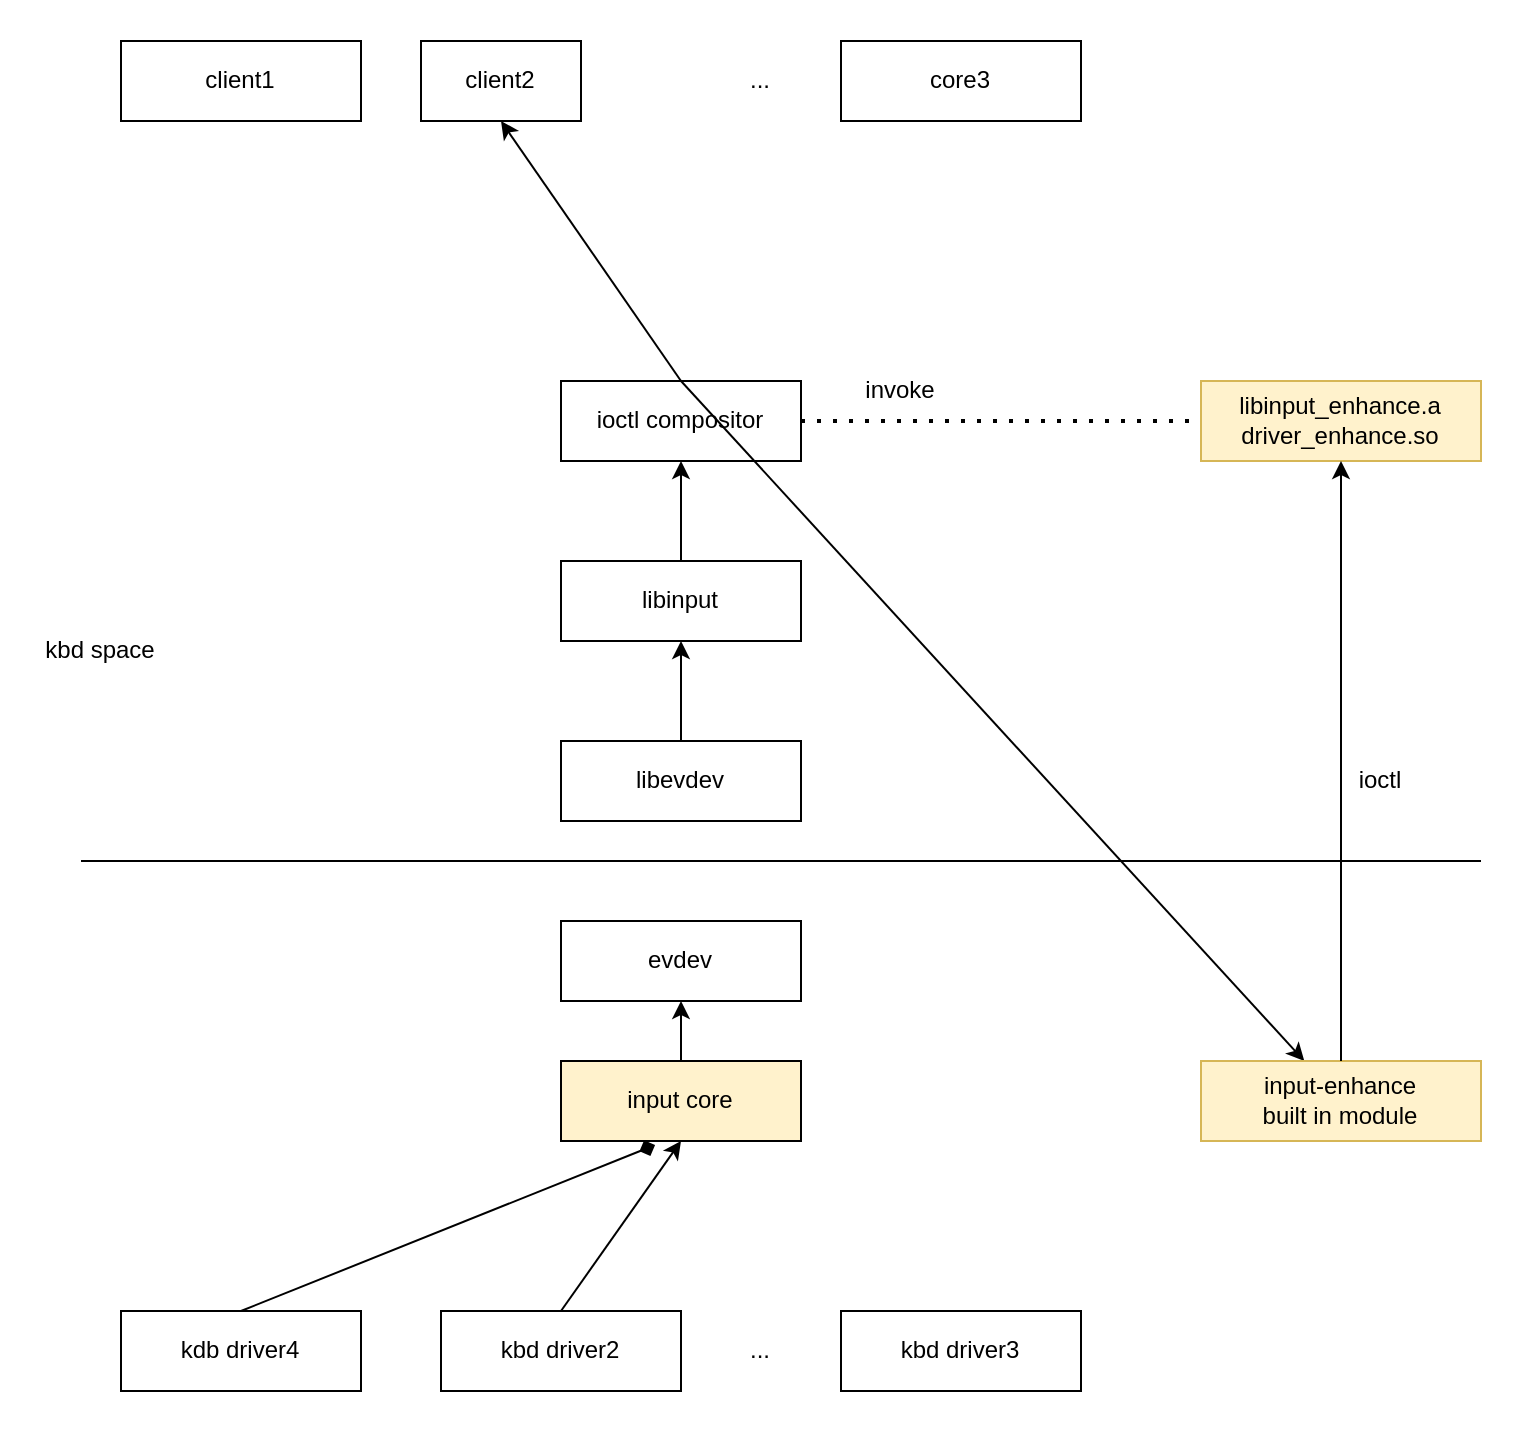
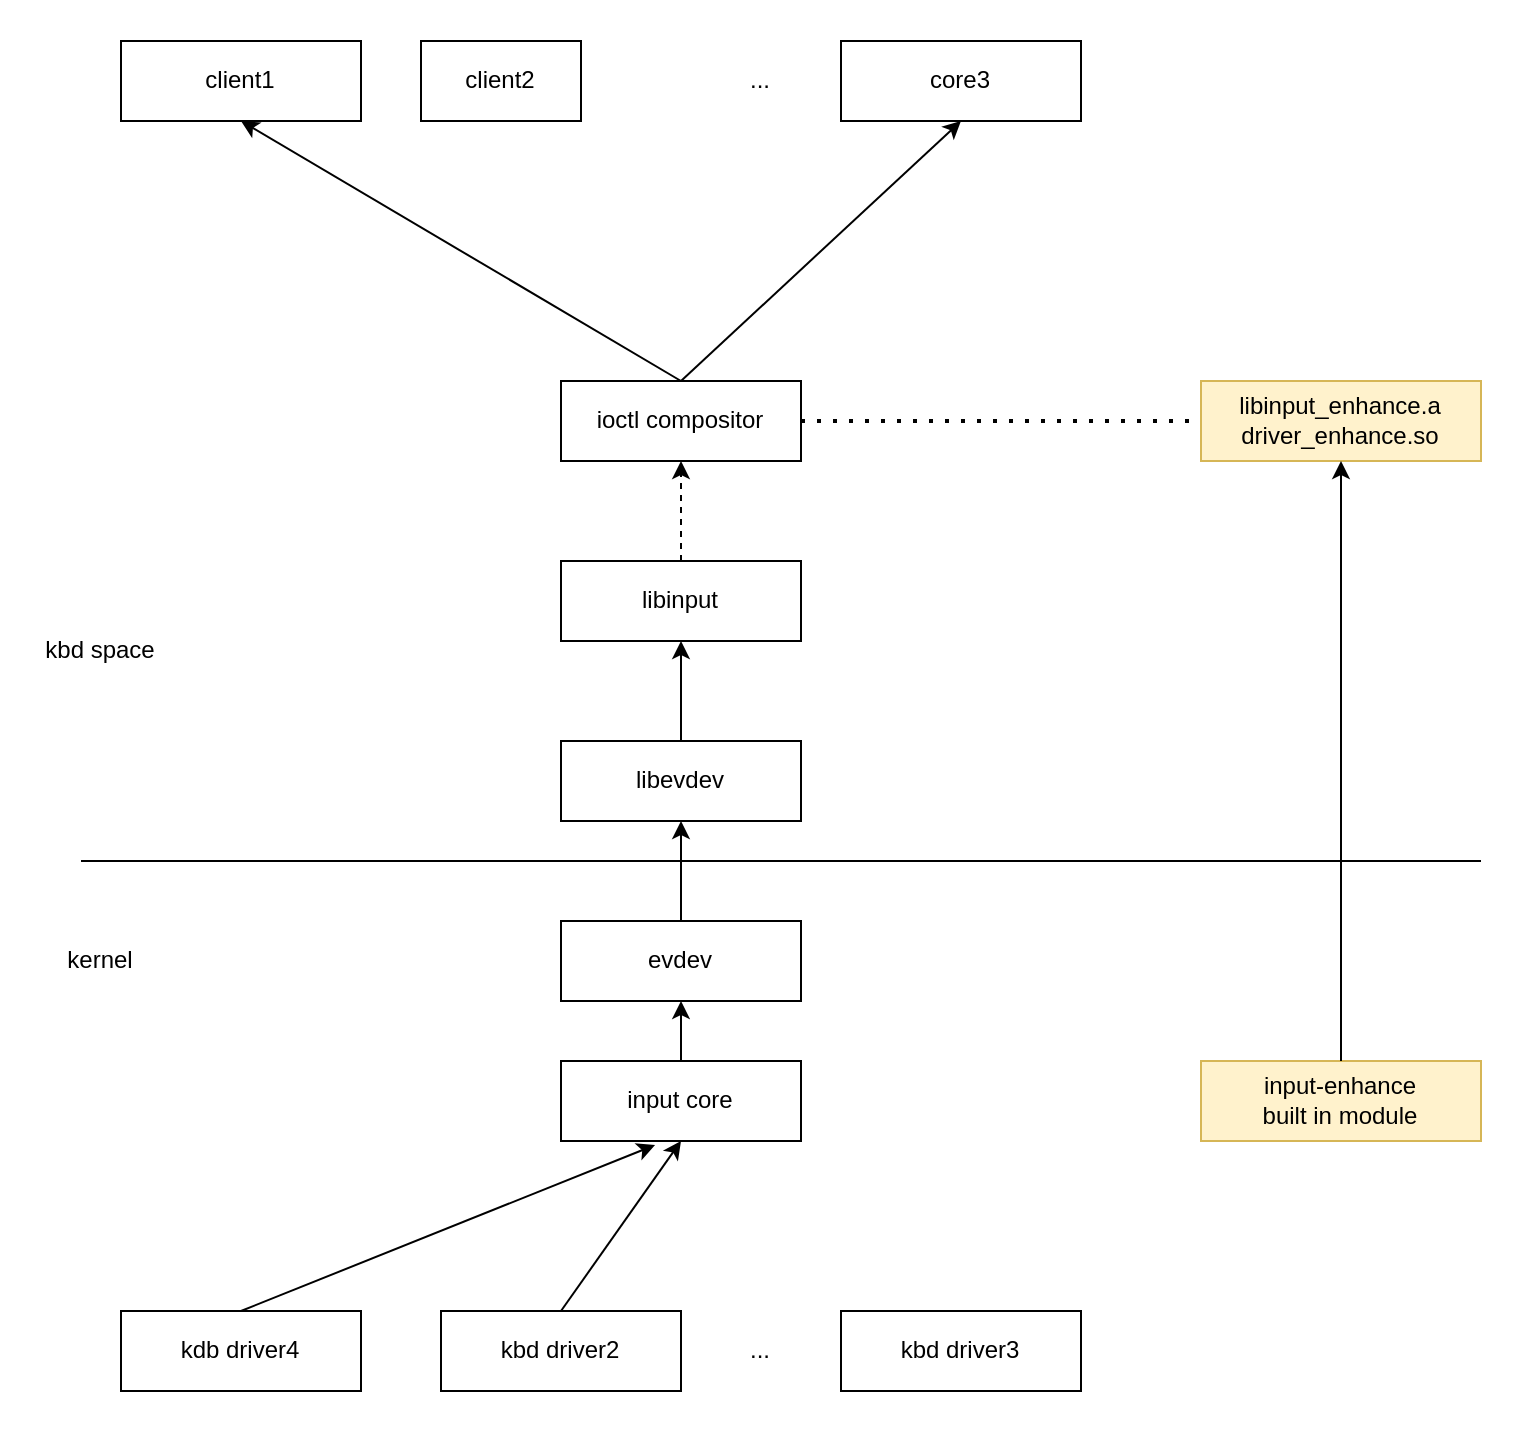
  <mxCell id="0" />
  <mxCell id="1" parent="0" />
  <mxCell id="2" value="" style="endArrow=none;html=1;rounded=0;" parent="1" edge="1"><mxGeometry width="50" height="50" relative="1" as="geometry"><mxPoint x="40" y="430" as="sourcePoint" /><mxPoint x="740" y="430" as="targetPoint" /></mxGeometry></mxCell>
  <mxCell id="3" value="kbd space" style="text;html=1;strokeColor=none;fillColor=none;align=center;verticalAlign=middle;whiteSpace=wrap;rounded=0;" parent="1" vertex="1"><mxGeometry x="20" y="310" width="60" height="30" as="geometry" /></mxCell>
+ <mxCell id="4" value="kernel" style="text;html=1;strokeColor=none;fillColor=none;align=center;verticalAlign=middle;whiteSpace=wrap;rounded=0;" parent="1" vertex="1"><mxGeometry x="20" y="465" width="60" height="30" as="geometry" /></mxCell>
  <mxCell id="5" value="evdev" style="rounded=0;whiteSpace=wrap;html=1;" parent="1" vertex="1"><mxGeometry x="280" y="460" width="120" height="40" as="geometry" /></mxCell>
  <mxCell id="6" value="libevdev" style="rounded=0;whiteSpace=wrap;html=1;" parent="1" vertex="1"><mxGeometry x="280" y="370" width="120" height="40" as="geometry" /></mxCell>
  <mxCell id="7" value="libinput" style="rounded=0;whiteSpace=wrap;html=1;" parent="1" vertex="1"><mxGeometry x="280" y="280" width="120" height="40" as="geometry" /></mxCell>
  <mxCell id="8" value="ioctl compositor" style="rounded=0;whiteSpace=wrap;html=1;" parent="1" vertex="1"><mxGeometry x="280" y="190" width="120" height="40" as="geometry" /></mxCell>
+ <mxCell id="9" value="" style="endArrow=classic;html=1;rounded=0;entryX=0.5;entryY=1;entryDx=0;entryDy=0;" parent="1" source="5" target="6" edge="1"><mxGeometry width="50" height="50" relative="1" as="geometry"><mxPoint x="420" y="440" as="sourcePoint" /><mxPoint x="470" y="390" as="targetPoint" /></mxGeometry></mxCell>
  <mxCell id="10" value="" style="endArrow=classic;html=1;rounded=0;entryX=0.5;entryY=1;entryDx=0;entryDy=0;" parent="1" source="6" target="7" edge="1"><mxGeometry width="50" height="50" relative="1" as="geometry"><mxPoint x="310" y="380" as="sourcePoint" /><mxPoint x="360" y="330" as="targetPoint" /></mxGeometry></mxCell>
- <mxCell id="11" value="" style="endArrow=classic;html=1;rounded=0;exitX=0.5;exitY=0;exitDx=0;exitDy=0;entryX=0.5;entryY=1;entryDx=0;entryDy=0;" parent="1" source="7" target="8" edge="1"><mxGeometry width="50" height="50" relative="1" as="geometry"><mxPoint x="240" y="290" as="sourcePoint" /><mxPoint x="290" y="240" as="targetPoint" /></mxGeometry></mxCell>
+ <mxCell id="11" value="" style="endArrow=classic;html=1;rounded=0;exitX=0.5;exitY=0;exitDx=0;exitDy=0;entryX=0.5;entryY=1;entryDx=0;entryDy=0;dashed=1;" parent="1" source="7" target="8" edge="1"><mxGeometry width="50" height="50" relative="1" as="geometry"><mxPoint x="240" y="290" as="sourcePoint" /><mxPoint x="290" y="240" as="targetPoint" /></mxGeometry></mxCell>
  <mxCell id="12" value="client2" style="rounded=0;whiteSpace=wrap;html=1;" parent="1" vertex="1"><mxGeometry x="210" y="20" width="80" height="40" as="geometry" /></mxCell>
  <mxCell id="13" value="client1" style="rounded=0;whiteSpace=wrap;html=1;" parent="1" vertex="1"><mxGeometry x="60" y="20" width="120" height="40" as="geometry" /></mxCell>
  <mxCell id="14" value="core3" style="rounded=0;whiteSpace=wrap;html=1;" parent="1" vertex="1"><mxGeometry x="420" y="20" width="120" height="40" as="geometry" /></mxCell>
  <mxCell id="15" value="..." style="text;html=1;strokeColor=none;fillColor=none;align=center;verticalAlign=middle;whiteSpace=wrap;rounded=0;" parent="1" vertex="1"><mxGeometry x="350" y="25" width="60" height="30" as="geometry" /></mxCell>
  <mxCell id="16" value="libinput_enhance.a&lt;br&gt;driver_enhance.so" style="rounded=0;whiteSpace=wrap;html=1;fillColor=#fff2cc;strokeColor=#d6b656;" parent="1" vertex="1"><mxGeometry x="600" y="190" width="140" height="40" as="geometry" /></mxCell>
- <mxCell id="17" value="" style="endArrow=classic;html=1;rounded=0;exitX=0.5;exitY=0;exitDx=0;exitDy=0;" parent="1" source="8" target="28" edge="1"><mxGeometry width="50" height="50" relative="1" as="geometry"><mxPoint x="110" as="sourcePoint" y="110" /><mxPoint x="160" y="60" as="targetPoint" /></mxGeometry></mxCell>
- <mxCell id="18" value="" style="endArrow=classic;html=1;rounded=0;entryX=0.5;entryY=1;entryDx=0;entryDy=0;exitX=0.5;exitY=0;exitDx=0;exitDy=0;" parent="1" source="8" target="12" edge="1"><mxGeometry width="50" height="50" relative="1" as="geometry"><mxPoint x="420" y="280" as="sourcePoint" /><mxPoint x="470" y="230" as="targetPoint" /></mxGeometry></mxCell>
+ <mxCell id="17" value="" style="endArrow=classic;html=1;rounded=0;entryX=0.5;entryY=1;entryDx=0;entryDy=0;exitX=0.5;exitY=0;exitDx=0;exitDy=0;" parent="1" source="8" target="13" edge="1"><mxGeometry width="50" height="50" relative="1" as="geometry"><mxPoint x="110" as="sourcePoint" y="110" /><mxPoint x="160" y="60" as="targetPoint" /></mxGeometry></mxCell>
+ <mxCell id="19" value="" style="endArrow=classic;html=1;rounded=0;exitX=0.5;exitY=0;exitDx=0;exitDy=0;entryX=0.5;entryY=1;entryDx=0;entryDy=0;" parent="1" source="8" target="14" edge="1"><mxGeometry width="50" height="50" relative="1" as="geometry"><mxPoint x="440" as="sourcePoint" y="110" /><mxPoint x="490" y="60" as="targetPoint" /></mxGeometry></mxCell>
  <mxCell id="20" value="" style="endArrow=none;dashed=1;html=1;dashPattern=1 3;strokeWidth=2;rounded=0;entryX=0;entryY=0.5;entryDx=0;entryDy=0;exitX=1;exitY=0.5;exitDx=0;exitDy=0;" parent="1" source="8" target="16" edge="1"><mxGeometry width="50" height="50" relative="1" as="geometry"><mxPoint x="420" y="280" as="sourcePoint" /><mxPoint x="470" y="230" as="targetPoint" /></mxGeometry></mxCell>
- <mxCell id="21" value="invoke" style="text;html=1;strokeColor=none;fillColor=none;align=center;verticalAlign=middle;whiteSpace=wrap;rounded=0;" parent="1" vertex="1"><mxGeometry x="420" y="180" width="60" height="30" as="geometry" /></mxCell>
- <mxCell id="22" value="input core" style="rounded=0;whiteSpace=wrap;html=1;fillColor=#fff2cc;" parent="1" vertex="1"><mxGeometry x="280" y="530" width="120" height="40" as="geometry" /></mxCell>
+ <mxCell id="22" value="input core" style="rounded=0;whiteSpace=wrap;html=1;" parent="1" vertex="1"><mxGeometry x="280" y="530" width="120" height="40" as="geometry" /></mxCell>
  <mxCell id="23" value="" style="endArrow=classic;html=1;rounded=0;" parent="1" source="22" edge="1"><mxGeometry width="50" height="50" relative="1" as="geometry"><mxPoint x="300" y="550" as="sourcePoint" /><mxPoint x="340" y="500" as="targetPoint" /></mxGeometry></mxCell>
  <mxCell id="24" value="kdb driver4" style="rounded=0;whiteSpace=wrap;html=1;" parent="1" vertex="1"><mxGeometry x="60" y="655" width="120" height="40" as="geometry" /></mxCell>
  <mxCell id="25" value="kbd driver2" style="rounded=0;whiteSpace=wrap;html=1;" parent="1" vertex="1"><mxGeometry x="220" y="655" width="120" height="40" as="geometry" /></mxCell>
  <mxCell id="26" value="..." style="text;html=1;strokeColor=none;fillColor=none;align=center;verticalAlign=middle;whiteSpace=wrap;rounded=0;" parent="1" vertex="1"><mxGeometry x="350" y="660" width="60" height="30" as="geometry" /></mxCell>
  <mxCell id="27" value="kbd driver3" style="rounded=0;whiteSpace=wrap;html=1;" parent="1" vertex="1"><mxGeometry x="420" y="655" width="120" height="40" as="geometry" /></mxCell>
  <mxCell id="28" value="input-enhance&lt;br&gt;built in module" style="rounded=0;whiteSpace=wrap;html=1;fillColor=#fff2cc;strokeColor=#d6b656;" parent="1" vertex="1"><mxGeometry x="600" y="530" width="140" height="40" as="geometry" /></mxCell>
- <mxCell id="29" value="" style="endArrow=diamond;html=1;rounded=0;entryX=0.392;entryY=1.05;entryDx=0;entryDy=0;entryPerimeter=0;exitX=0.5;exitY=0;exitDx=0;exitDy=0;" parent="1" source="24" target="22" edge="1"><mxGeometry width="50" height="50" relative="1" as="geometry"><mxPoint x="190" y="650" as="sourcePoint" /><mxPoint x="240" y="560" as="targetPoint" /></mxGeometry></mxCell>
+ <mxCell id="29" value="" style="endArrow=classic;html=1;rounded=0;entryX=0.392;entryY=1.05;entryDx=0;entryDy=0;entryPerimeter=0;exitX=0.5;exitY=0;exitDx=0;exitDy=0;" parent="1" source="24" target="22" edge="1"><mxGeometry width="50" height="50" relative="1" as="geometry"><mxPoint x="190" y="650" as="sourcePoint" /><mxPoint x="240" y="560" as="targetPoint" /></mxGeometry></mxCell>
  <mxCell id="30" value="" style="endArrow=classic;html=1;rounded=0;entryX=0.5;entryY=1;entryDx=0;entryDy=0;exitX=0.5;exitY=0;exitDx=0;exitDy=0;" parent="1" source="25" target="22" edge="1"><mxGeometry width="50" height="50" relative="1" as="geometry"><mxPoint x="360" y="650" as="sourcePoint" /><mxPoint x="380" y="610" as="targetPoint" /></mxGeometry></mxCell>
  <mxCell id="31" value="" style="endArrow=classic;html=1;rounded=0;exitX=0.5;exitY=0;exitDx=0;exitDy=0;entryX=0.5;entryY=1;entryDx=0;entryDy=0;" parent="1" source="28" target="16" edge="1"><mxGeometry width="50" height="50" relative="1" as="geometry"><mxPoint x="650" y="530" as="sourcePoint" /><mxPoint x="700" y="480" as="targetPoint" /></mxGeometry></mxCell>
- <mxCell id="32" value="ioctl" style="text;html=1;strokeColor=none;fillColor=none;align=center;verticalAlign=middle;whiteSpace=wrap;rounded=0;" parent="1" vertex="1"><mxGeometry x="660" y="375" width="60" height="30" as="geometry" /></mxCell>
